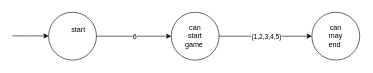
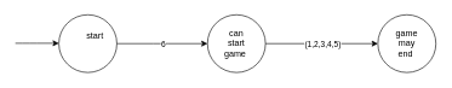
  <mxCell id="0" />
  <mxCell id="1" parent="0" />
  <mxCell id="2" value="" style="ellipse;whiteSpace=wrap;html=1;aspect=fixed;" vertex="1" parent="1"><mxGeometry x="80" y="20" width="80" height="80" as="geometry" /></mxCell>
  <mxCell id="3" value="start" style="text;html=1;strokeColor=none;fillColor=none;align=center;verticalAlign=middle;whiteSpace=wrap;rounded=0;" vertex="1" parent="1"><mxGeometry x="110" y="40" width="40" height="20" as="geometry" /></mxCell>
  <mxCell id="4" value="" style="ellipse;whiteSpace=wrap;html=1;aspect=fixed;" vertex="1" parent="1"><mxGeometry x="285" y="20" width="80" height="80" as="geometry" /></mxCell>
  <mxCell id="5" value="" style="endArrow=classic;html=1;" edge="1" parent="1"><mxGeometry width="50" height="50" relative="1" as="geometry"><mxPoint x="20" y="59.5" as="sourcePoint" /><mxPoint x="80" y="59.5" as="targetPoint" /><Array as="points"><mxPoint x="40" y="59.5" /></Array></mxGeometry></mxCell>
  <mxCell id="6" value="" style="endArrow=classic;html=1;exitX=1;exitY=0.5;exitDx=0;exitDy=0;entryX=0;entryY=0.5;entryDx=0;entryDy=0;" edge="1" parent="1" source="2" target="4"><mxGeometry relative="1" as="geometry"><mxPoint x="310" y="150" as="sourcePoint" /><mxPoint x="410" y="150" as="targetPoint" /><Array as="points"><mxPoint x="220" y="60" /></Array></mxGeometry></mxCell>
  <mxCell id="7" value="6" style="edgeLabel;resizable=0;html=1;align=center;verticalAlign=middle;" connectable="0" vertex="1" parent="6"><mxGeometry relative="1" as="geometry" /></mxCell>
  <mxCell id="8" value="can start game&amp;nbsp;" style="text;html=1;strokeColor=none;fillColor=none;align=center;verticalAlign=middle;whiteSpace=wrap;rounded=0;" vertex="1" parent="1"><mxGeometry x="305" y="50" width="40" height="20" as="geometry" /></mxCell>
  <mxCell id="9" value="" style="endArrow=classic;html=1;exitX=1;exitY=0.5;exitDx=0;exitDy=0;" edge="1" parent="1" source="4" target="11"><mxGeometry relative="1" as="geometry"><mxPoint x="310" y="150" as="sourcePoint" /><mxPoint x="410" y="150" as="targetPoint" /></mxGeometry></mxCell>
  <mxCell id="10" value="(1,2,3,4,5)" style="edgeLabel;resizable=0;html=1;align=center;verticalAlign=middle;" connectable="0" vertex="1" parent="9"><mxGeometry relative="1" as="geometry" /></mxCell>
  <mxCell id="11" value="" style="ellipse;whiteSpace=wrap;html=1;aspect=fixed;" vertex="1" parent="1"><mxGeometry x="520" y="20" width="80" height="80" as="geometry" /></mxCell>
- <mxCell id="12" value="can may end&amp;nbsp;" style="text;html=1;strokeColor=none;fillColor=none;align=center;verticalAlign=middle;whiteSpace=wrap;rounded=0;" vertex="1" parent="1"><mxGeometry x="540" y="50" width="40" height="20" as="geometry" /></mxCell>
+ <mxCell id="12" value="game may end&amp;nbsp;" style="text;html=1;strokeColor=none;fillColor=none;align=center;verticalAlign=middle;whiteSpace=wrap;rounded=0;" vertex="1" parent="1"><mxGeometry x="540" y="50" width="40" height="20" as="geometry" /></mxCell>
